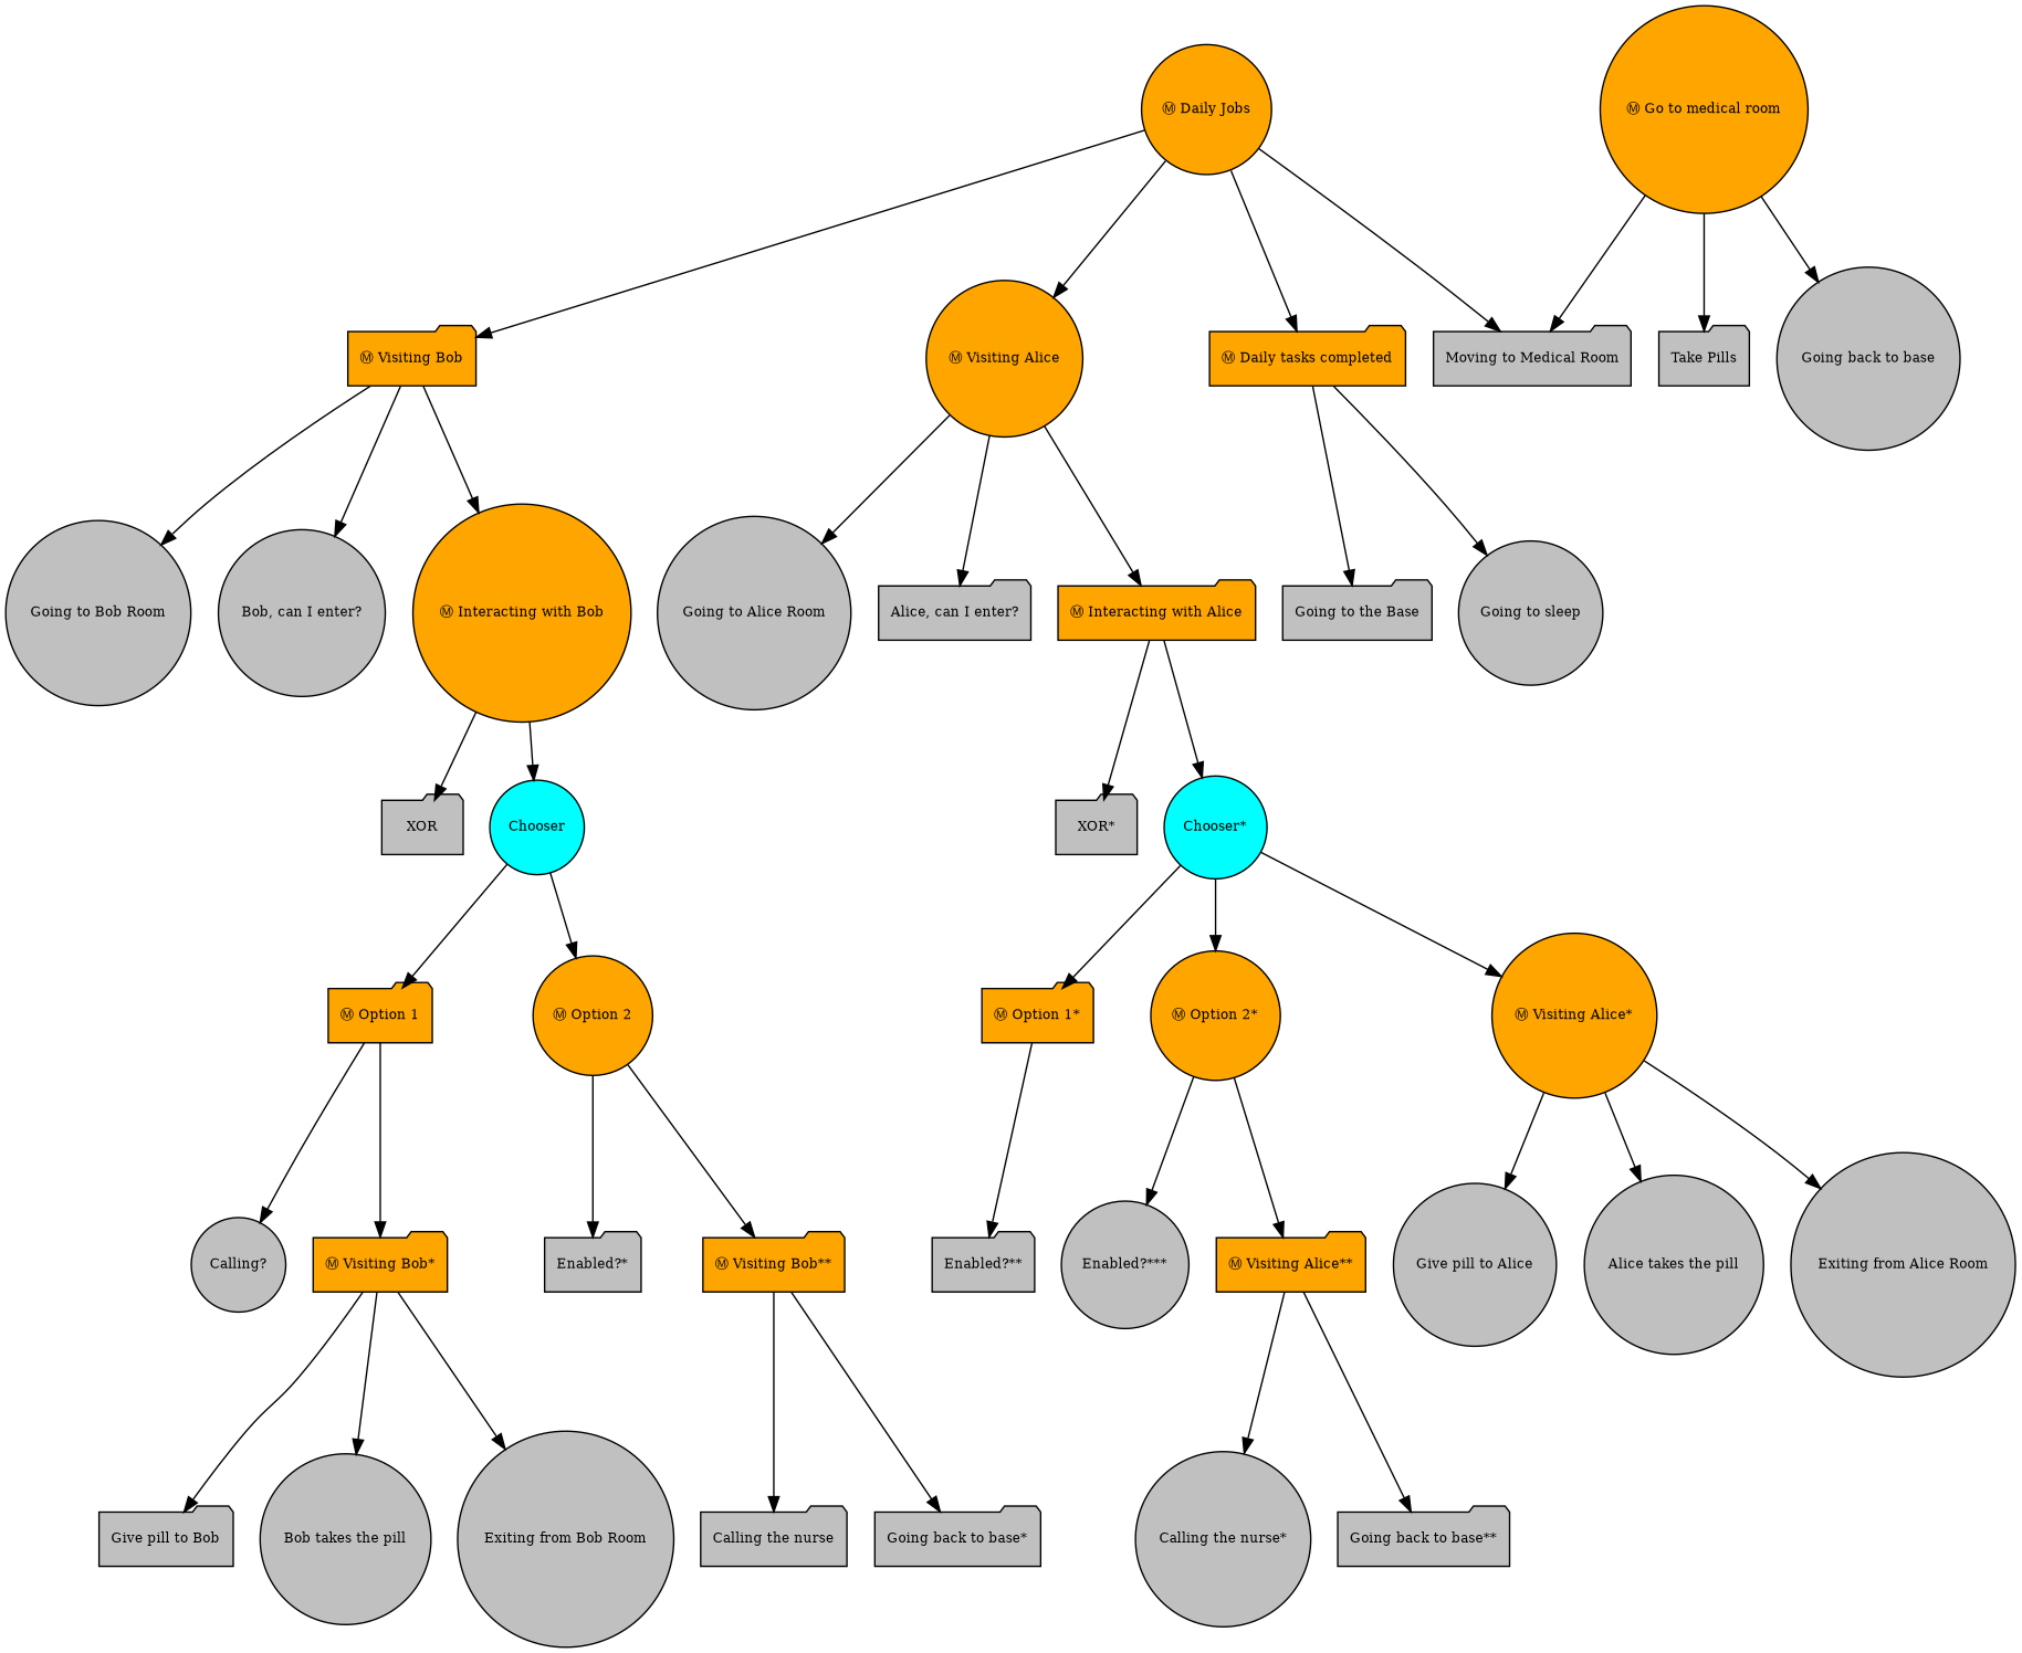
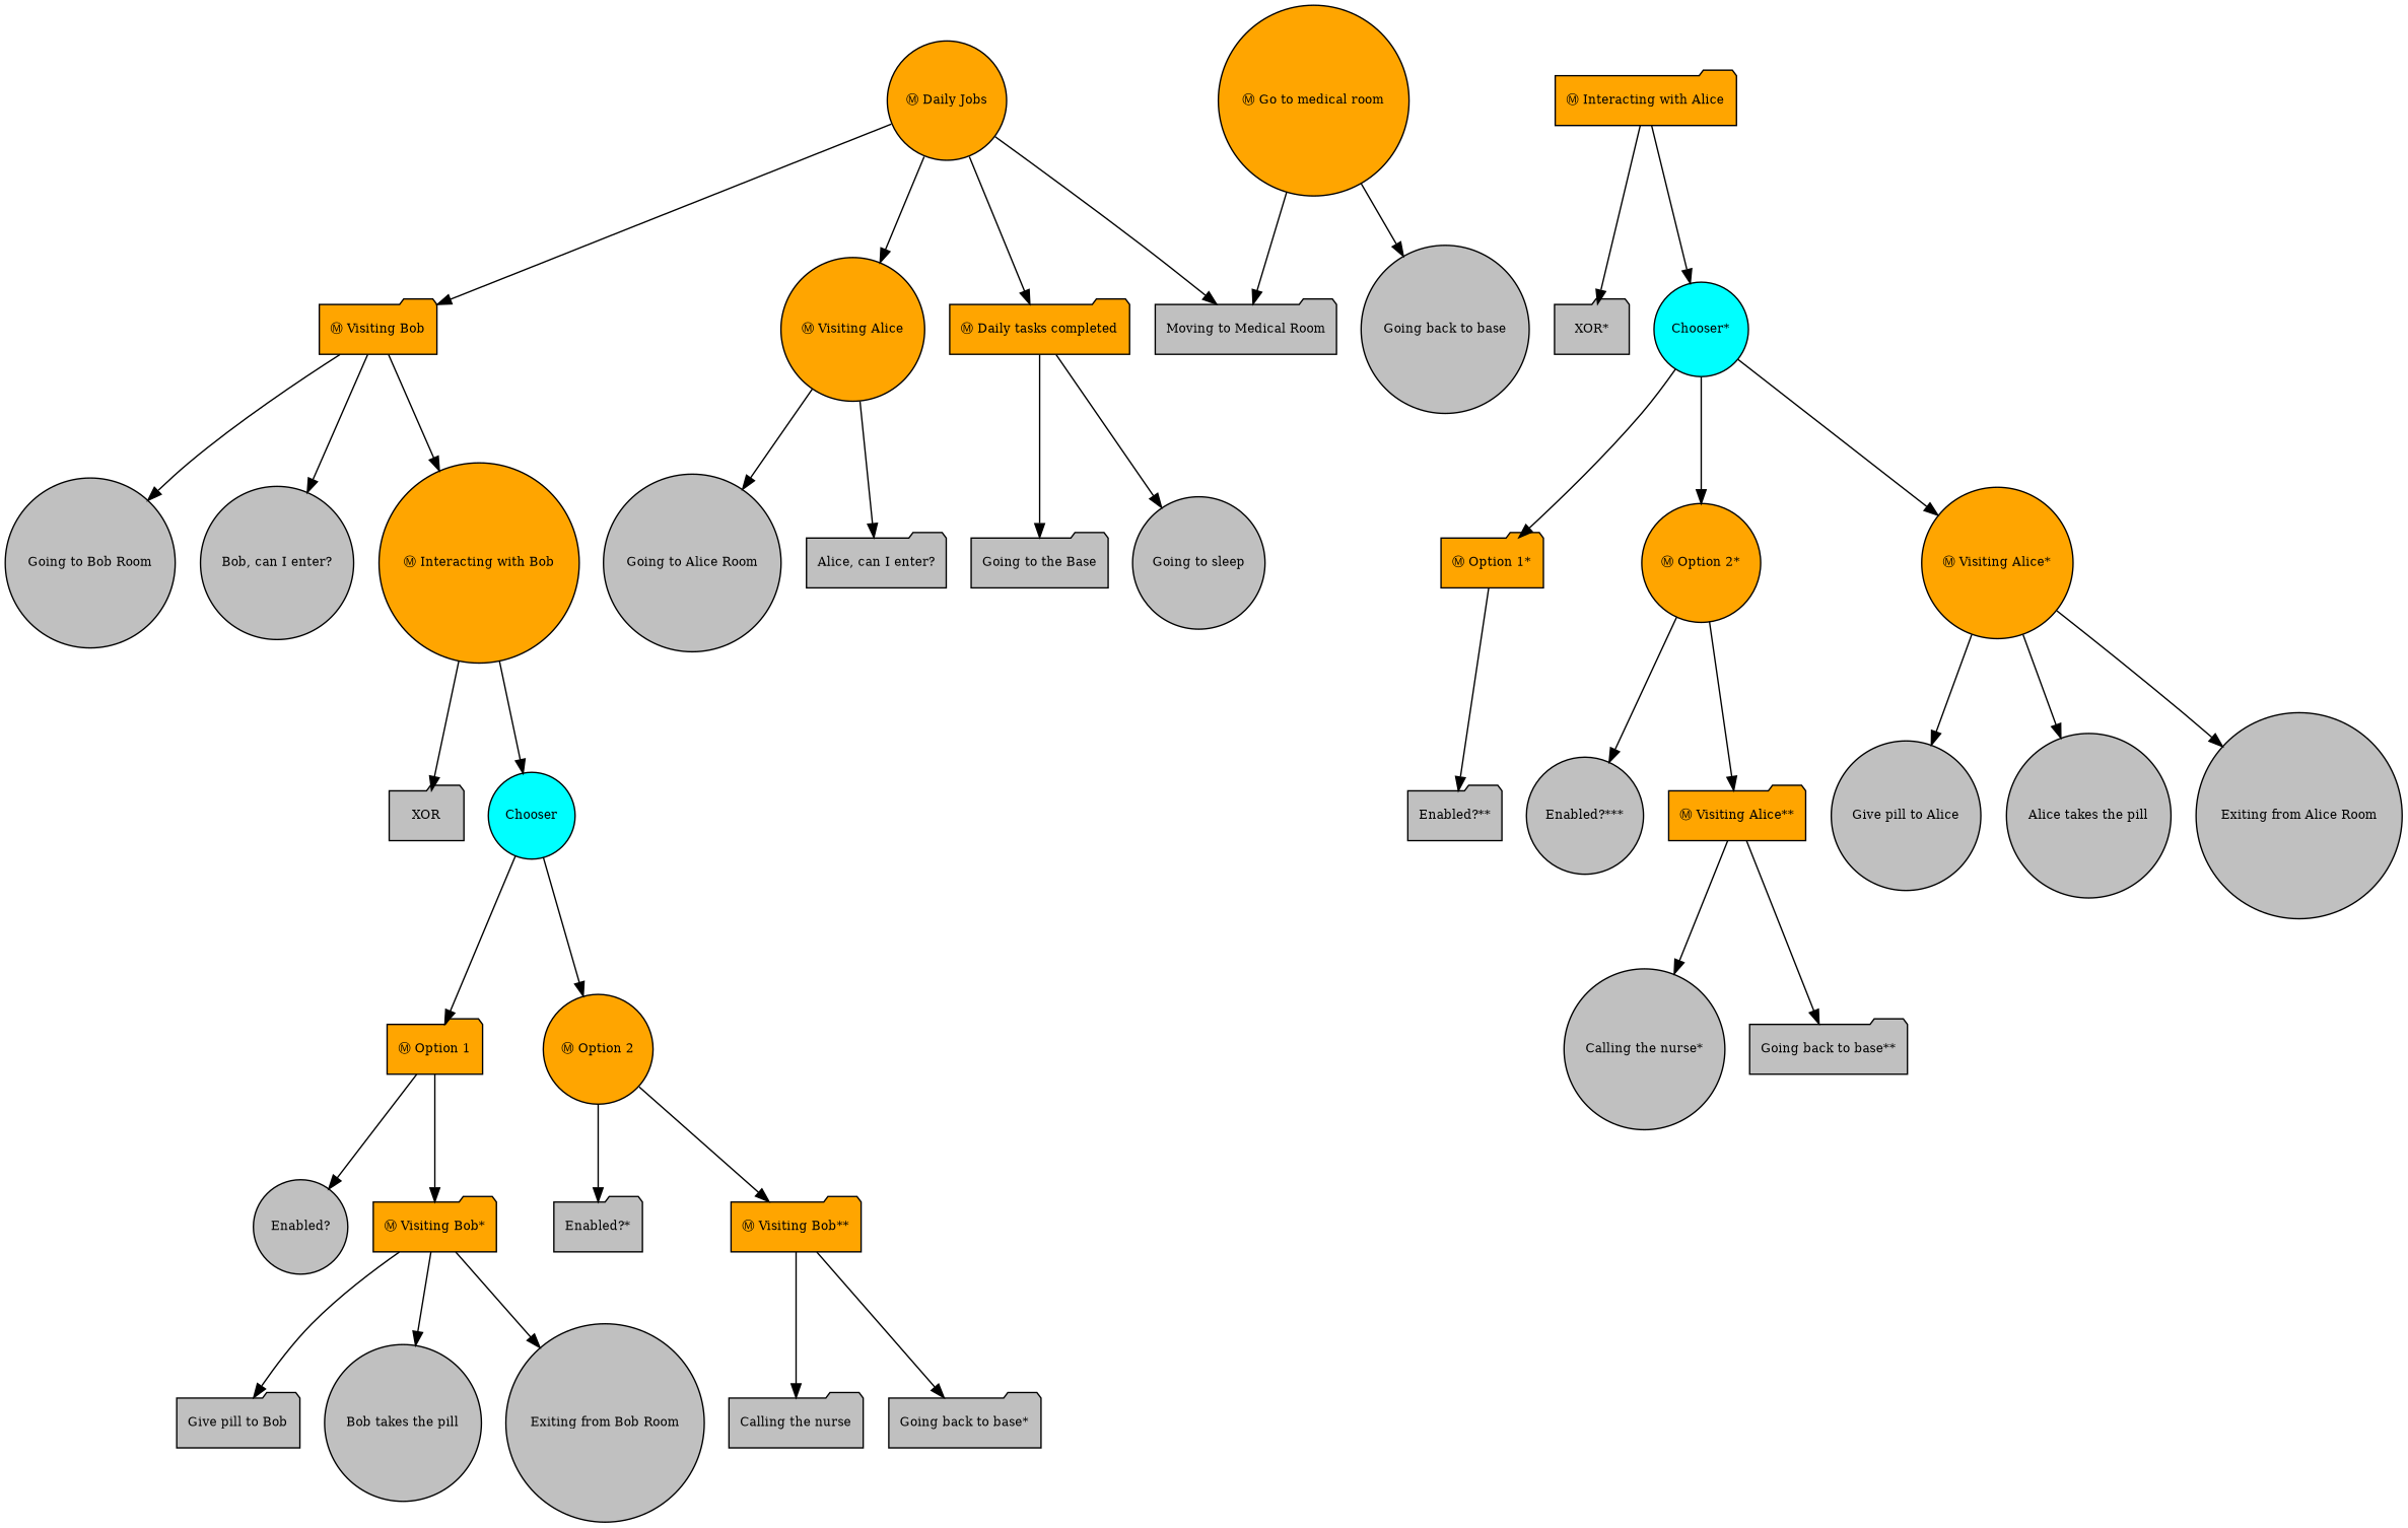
  digraph {
    fontname="times-roman"
    ordering=out
    node [fillcolor=gray fontcolor=black fontname="times-roman" fontsize=9 shape=circle style=filled]
    edge [fontname="times-roman"]
    n1 [fillcolor=orange label="Ⓜ Daily Jobs"]
    n2 [fillcolor=orange label="Ⓜ Visiting Bob" shape=folder]
    n3 [fillcolor=orange label="Ⓜ Visiting Alice"]
    n4 [fillcolor=orange label="Ⓜ Daily tasks completed" shape=folder]
    n5 [label="Moving to Medical Room" shape=folder]
    n6 [fillcolor=orange label="Ⓜ Go to medical room"]
-   n7 [label="Take Pills" shape=folder]
    n8 [label="Going back to base"]
    n9 [label="Going to Bob Room"]
    n10 [label="Bob, can I enter?"]
    n11 [fillcolor=orange label="Ⓜ Interacting with Bob"]
    n12 [label="Going to Alice Room"]
    n13 [label="Alice, can I enter?" shape=folder]
    n14 [fillcolor=orange label="Ⓜ Interacting with Alice" shape=folder]
    n15 [label="Going to the Base" shape=folder]
    n16 [label="Going to sleep"]
    n17 [label=XOR shape=folder]
    n18 [fillcolor=cyan label=Chooser]
    n19 [fillcolor=orange label="Ⓜ Option 1" shape=folder]
    n20 [fillcolor=orange label="Ⓜ Option 2"]
-   n21 [label="Calling?"]
+   n21 [label="Enabled?"]
    n22 [fillcolor=orange label="Ⓜ Visiting Bob*" shape=folder]
    n23 [label="Enabled?*" shape=folder]
    n24 [fillcolor=orange label="Ⓜ Visiting Bob**" shape=folder]
    n25 [label="Give pill to Bob" shape=folder]
    n26 [label="Bob takes the pill"]
    n27 [label="Exiting from Bob Room"]
    n28 [label="Calling the nurse" shape=folder]
    n29 [label="Going back to base*" shape=folder]
    n30 [label="XOR*" shape=folder]
    n31 [fillcolor=cyan label="Chooser*"]
    n32 [fillcolor=orange label="Ⓜ Option 1*" shape=folder]
    n33 [fillcolor=orange label="Ⓜ Option 2*"]
    n34 [fillcolor=orange label="Ⓜ Visiting Alice*"]
    n35 [label="Enabled?**" shape=folder]
    n36 [label="Enabled?***"]
    n37 [fillcolor=orange label="Ⓜ Visiting Alice**" shape=folder]
    n38 [label="Give pill to Alice"]
    n39 [label="Alice takes the pill"]
    n40 [label="Exiting from Alice Room"]
    n41 [label="Calling the nurse*"]
    n42 [label="Going back to base**" shape=folder]
    n1 -> n2
    n1 -> n3
    n1 -> n4
    n1 -> n5
    n2 -> n9
    n2 -> n10
    n2 -> n11
    n3 -> n12
    n3 -> n13
-   n3 -> n14
    n4 -> n15
    n4 -> n16
    n6 -> n5
-   n6 -> n7
    n6 -> n8
    n11 -> n17
    n11 -> n18
    n14 -> n30
    n14 -> n31
    n18 -> n19
    n18 -> n20
    n19 -> n21
    n19 -> n22
    n20 -> n23
    n20 -> n24
    n22 -> n25
    n22 -> n26
    n22 -> n27
    n24 -> n28
    n24 -> n29
    n31 -> n32
    n31 -> n33
    n31 -> n34
    n32 -> n35
    n33 -> n36
    n33 -> n37
    n34 -> n38
    n34 -> n39
    n34 -> n40
    n37 -> n41
    n37 -> n42
  }
